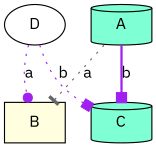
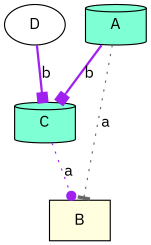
  digraph {
    fontname="IBM Plex Sans"
    node [fillcolor=aquamarine fontname="IBM Plex Sans" shape=cylinder style=filled]
    edge [arrowhead=box color=purple fontname="IBM Plex Sans" style=dotted]
    D [fillcolor=white shape=ellipse]
    B [fillcolor=lightyellow shape=box]
    C
    A
-   D -> B [arrowhead=dot label=a]
-   D -> C [label=b]
+   C -> B [arrowhead=dot label=a]
+   D -> C [label=b style=bold]
    A -> B [arrowhead=tee color=gray40 label=a]
    A -> C [label=b style=bold]
  }
